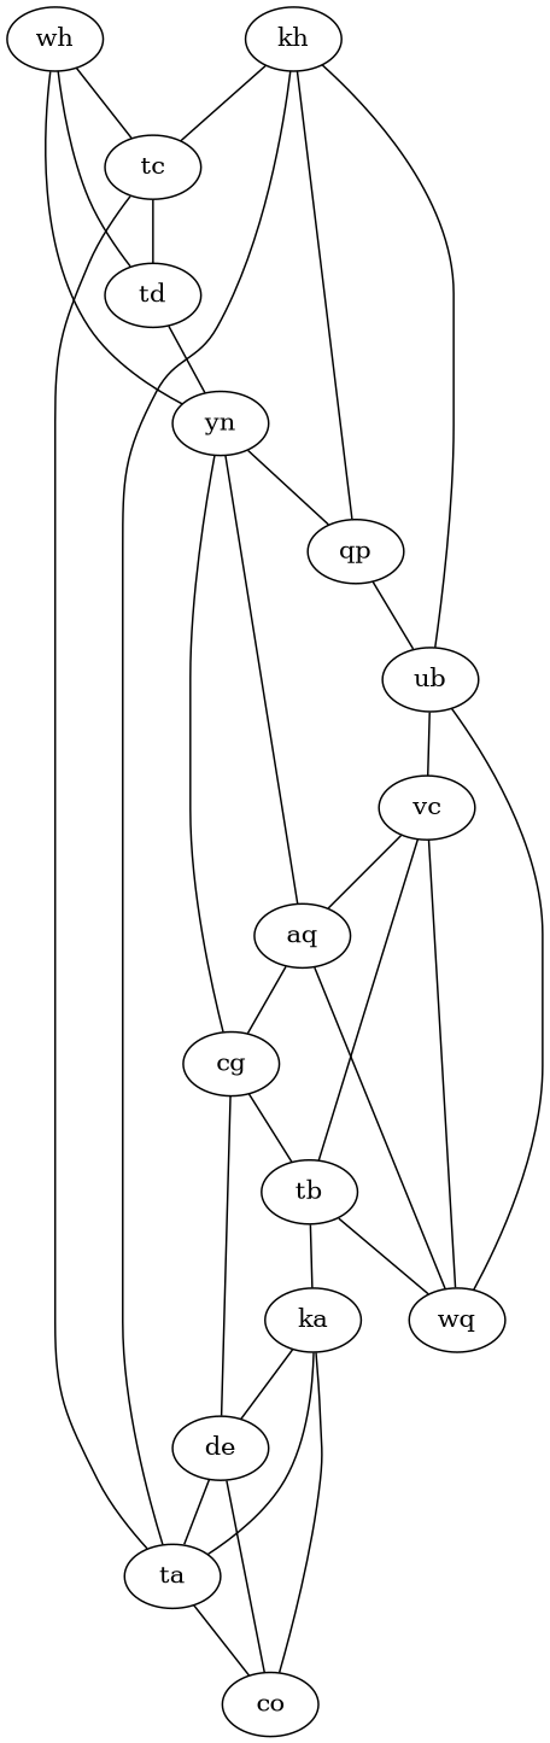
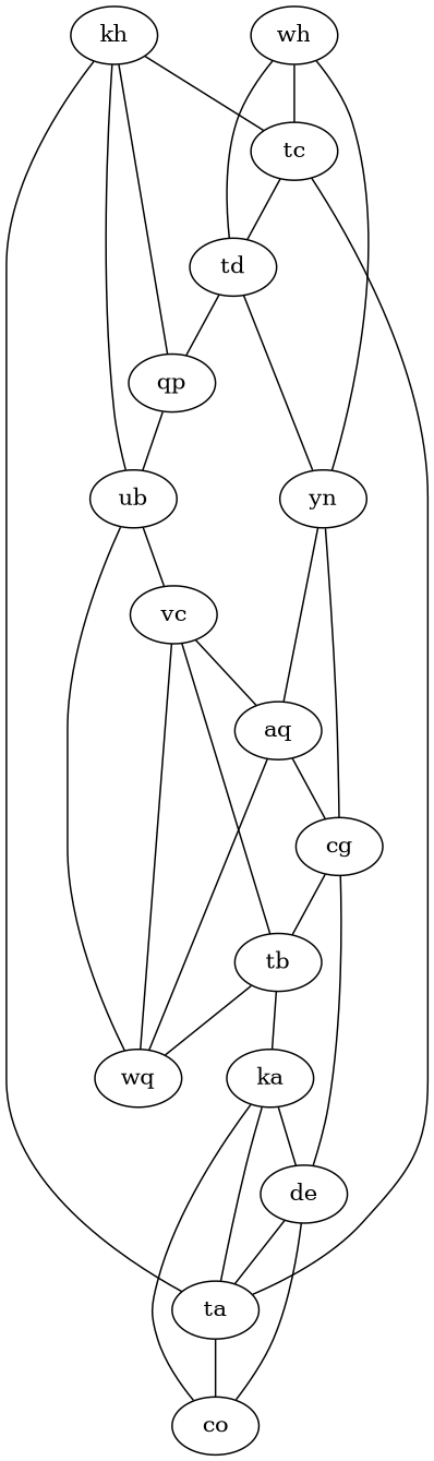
  graph {
    kh
    tc
    ub
    ta
    td
    vc
    co
    ka
    qp
    yn
    de
    cg
    tb
    wq
    aq
    wh
    kh -- tc
    kh -- ub
    kh -- ta
    tc -- td
    ub -- vc
    ta -- tc
    ta -- co
    ta -- ka
-   yn -- qp
+   td -- qp
    td -- yn
    vc -- aq
    ka -- co
    ka -- de
    qp -- kh
    qp -- ub
    yn -- cg
    yn -- aq
    de -- ta
    de -- co
    de -- cg
    cg -- tb
    tb -- vc
    tb -- ka
    tb -- wq
    wq -- ub
    wq -- vc
    wq -- aq
    aq -- cg
    wh -- tc
    wh -- td
    wh -- yn
  }
